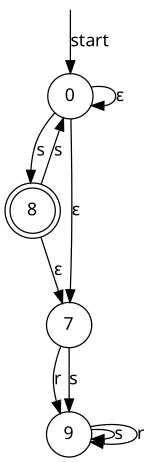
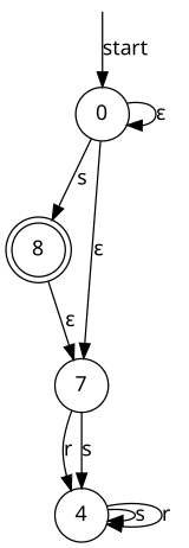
  digraph {
    fontname="Noto Sans"
    rankdir=TB
    node [fontname="Noto Sans" shape=circle]
    edge [fontname="Noto Sans"]
    __start [shape=point style=invis]
    0
    n3 [label=8 shape=doublecircle]
    n4 [label=7]
-   4 [label=9]
+   4
    __start -> 0 [label=start]
    0 -> 0 [label="&epsilon;"]
    0 -> n3 [label=s]
    0 -> n4 [label="&epsilon;"]
-   n3 -> 0 [label=s]
    n3 -> n4 [label="&epsilon;"]
    n4 -> 4 [label=r]
    n4 -> 4 [label=s]
    4 -> 4 [label=s]
    4 -> 4 [label=r]
  }
